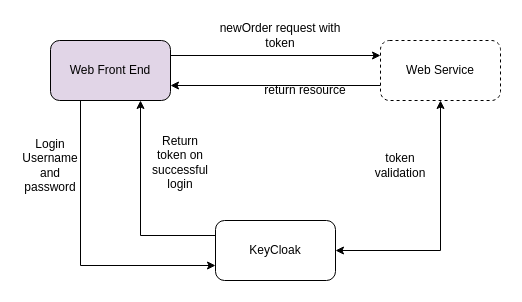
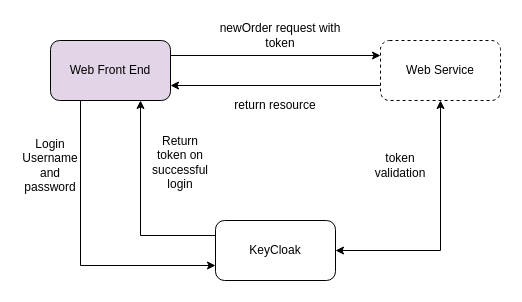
  <mxCell id="0" />
  <mxCell id="1" parent="0" />
  <mxCell id="2" style="edgeStyle=orthogonalEdgeStyle;rounded=0;orthogonalLoop=1;jettySize=auto;html=1;exitX=0.25;exitY=1;exitDx=0;exitDy=0;entryX=0;entryY=0.75;entryDx=0;entryDy=0;" parent="1" source="4" target="9" edge="1"><mxGeometry relative="1" as="geometry" /></mxCell>
  <mxCell id="3" style="edgeStyle=orthogonalEdgeStyle;rounded=0;orthogonalLoop=1;jettySize=auto;html=1;exitX=1;exitY=0.25;exitDx=0;exitDy=0;entryX=0;entryY=0.25;entryDx=0;entryDy=0;" parent="1" source="4" target="6" edge="1"><mxGeometry relative="1" as="geometry" /></mxCell>
  <mxCell id="4" value="Web Front End" style="rounded=1;whiteSpace=wrap;html=1;fillColor=#e1d5e7;" parent="1" vertex="1"><mxGeometry x="50" y="40" width="120" height="60" as="geometry" /></mxCell>
  <mxCell id="5" style="edgeStyle=orthogonalEdgeStyle;rounded=0;orthogonalLoop=1;jettySize=auto;html=1;exitX=0;exitY=0.75;exitDx=0;exitDy=0;entryX=1;entryY=0.75;entryDx=0;entryDy=0;" parent="1" source="6" target="4" edge="1"><mxGeometry relative="1" as="geometry" /></mxCell>
  <mxCell id="6" value="Web Service" style="rounded=1;whiteSpace=wrap;html=1;dashed=1;" parent="1" vertex="1"><mxGeometry x="380" y="40" width="120" height="60" as="geometry" /></mxCell>
  <mxCell id="7" style="edgeStyle=orthogonalEdgeStyle;rounded=0;orthogonalLoop=1;jettySize=auto;html=1;exitX=0;exitY=0.25;exitDx=0;exitDy=0;entryX=0.75;entryY=1;entryDx=0;entryDy=0;" parent="1" source="9" target="4" edge="1"><mxGeometry relative="1" as="geometry" /></mxCell>
  <mxCell id="8" style="edgeStyle=orthogonalEdgeStyle;rounded=0;orthogonalLoop=1;jettySize=auto;html=1;exitX=1;exitY=0.5;exitDx=0;exitDy=0;entryX=0.5;entryY=1;entryDx=0;entryDy=0;startArrow=classic;startFill=1;" parent="1" source="9" target="6" edge="1"><mxGeometry relative="1" as="geometry" /></mxCell>
  <mxCell id="9" value="KeyCloak" style="rounded=1;whiteSpace=wrap;html=1;" parent="1" vertex="1"><mxGeometry x="215" y="220" width="120" height="60" as="geometry" /></mxCell>
  <mxCell id="10" value="Login&lt;br&gt;Username and password" style="text;html=1;strokeColor=none;fillColor=none;align=center;verticalAlign=middle;whiteSpace=wrap;rounded=0;" parent="1" vertex="1"><mxGeometry x="20" y="150" width="60" height="30" as="geometry" /></mxCell>
  <mxCell id="11" value="Return token on successful login" style="text;html=1;strokeColor=none;fillColor=none;align=center;verticalAlign=middle;whiteSpace=wrap;rounded=0;" parent="1" vertex="1"><mxGeometry x="150" y="147" width="60" height="30" as="geometry" /></mxCell>
  <mxCell id="12" value="newOrder request with token" style="text;html=1;strokeColor=none;fillColor=none;align=center;verticalAlign=middle;whiteSpace=wrap;rounded=0;" parent="1" vertex="1"><mxGeometry x="210" y="20" width="140" height="30" as="geometry" /></mxCell>
- <mxCell id="13" value="return resource" style="text;html=1;strokeColor=none;fillColor=none;align=center;verticalAlign=middle;whiteSpace=wrap;rounded=0;" parent="1" vertex="1"><mxGeometry x="250" y="75" width="110" height="30" as="geometry" /></mxCell>
+ <mxCell id="13" value="return resource" style="text;html=1;strokeColor=none;fillColor=none;align=center;verticalAlign=middle;whiteSpace=wrap;rounded=0;" parent="1" vertex="1"><mxGeometry x="220" y="90" width="110" height="30" as="geometry" /></mxCell>
  <mxCell id="14" value="token validation" style="text;html=1;strokeColor=none;fillColor=none;align=center;verticalAlign=middle;whiteSpace=wrap;rounded=0;" parent="1" vertex="1"><mxGeometry x="370" y="150" width="60" height="30" as="geometry" /></mxCell>
